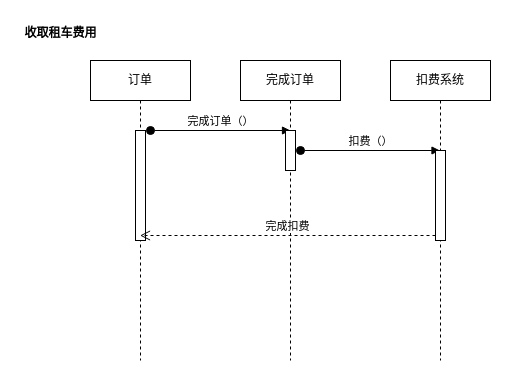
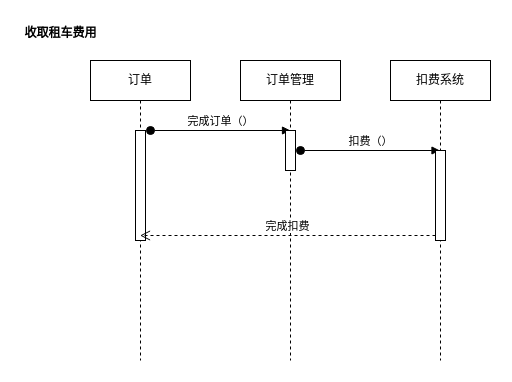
  <mxCell id="0" />
  <mxCell id="1" parent="0" />
  <mxCell id="2" value="订单" style="shape=umlLifeline;perimeter=lifelinePerimeter;whiteSpace=wrap;html=1;container=1;dropTarget=0;collapsible=0;recursiveResize=0;outlineConnect=0;portConstraint=eastwest;newEdgeStyle={&quot;curved&quot;:0,&quot;rounded&quot;:0};" vertex="1" parent="1"><mxGeometry x="90" y="60" width="100" height="300" as="geometry" /></mxCell>
  <mxCell id="3" value="" style="html=1;points=[[0,0,0,0,5],[0,1,0,0,-5],[1,0,0,0,5],[1,1,0,0,-5]];perimeter=orthogonalPerimeter;outlineConnect=0;targetShapes=umlLifeline;portConstraint=eastwest;newEdgeStyle={&quot;curved&quot;:0,&quot;rounded&quot;:0};" vertex="1" parent="2"><mxGeometry x="45" y="70" width="10" height="110" as="geometry" /></mxCell>
  <mxCell id="4" value="收取租车费用" style="text;align=center;fontStyle=1;verticalAlign=middle;spacingLeft=3;spacingRight=3;strokeColor=none;rotatable=0;points=[[0,0.5],[1,0.5]];portConstraint=eastwest;html=1;" vertex="1" parent="1"><mxGeometry x="20" y="20" width="80" height="26" as="geometry" /></mxCell>
  <mxCell id="5" value="完成订单（）" style="html=1;verticalAlign=bottom;startArrow=oval;startFill=1;endArrow=block;startSize=8;curved=0;rounded=0;" edge="1" parent="1"><mxGeometry width="60" relative="1" as="geometry"><mxPoint x="150" y="130" as="sourcePoint" /><mxPoint x="290" y="130" as="targetPoint" /></mxGeometry></mxCell>
- <mxCell id="6" value="完成订单" style="shape=umlLifeline;perimeter=lifelinePerimeter;whiteSpace=wrap;html=1;container=1;dropTarget=0;collapsible=0;recursiveResize=0;outlineConnect=0;portConstraint=eastwest;newEdgeStyle={&quot;curved&quot;:0,&quot;rounded&quot;:0};" vertex="1" parent="1"><mxGeometry x="240" y="60" width="100" height="300" as="geometry" /></mxCell>
+ <mxCell id="6" value="订单管理" style="shape=umlLifeline;perimeter=lifelinePerimeter;whiteSpace=wrap;html=1;container=1;dropTarget=0;collapsible=0;recursiveResize=0;outlineConnect=0;portConstraint=eastwest;newEdgeStyle={&quot;curved&quot;:0,&quot;rounded&quot;:0};" vertex="1" parent="1"><mxGeometry x="240" y="60" width="100" height="300" as="geometry" /></mxCell>
  <mxCell id="7" value="" style="html=1;points=[[0,0,0,0,5],[0,1,0,0,-5],[1,0,0,0,5],[1,1,0,0,-5]];perimeter=orthogonalPerimeter;outlineConnect=0;targetShapes=umlLifeline;portConstraint=eastwest;newEdgeStyle={&quot;curved&quot;:0,&quot;rounded&quot;:0};" vertex="1" parent="6"><mxGeometry x="45" y="70" width="10" height="40" as="geometry" /></mxCell>
  <mxCell id="8" value="扣费（）" style="html=1;verticalAlign=bottom;startArrow=oval;startFill=1;endArrow=block;startSize=8;curved=0;rounded=0;" edge="1" parent="1" target="9"><mxGeometry width="60" relative="1" as="geometry"><mxPoint x="300" y="150" as="sourcePoint" /><mxPoint x="360" y="150" as="targetPoint" /></mxGeometry></mxCell>
  <mxCell id="9" value="扣费系统" style="shape=umlLifeline;perimeter=lifelinePerimeter;whiteSpace=wrap;html=1;container=1;dropTarget=0;collapsible=0;recursiveResize=0;outlineConnect=0;portConstraint=eastwest;newEdgeStyle={&quot;curved&quot;:0,&quot;rounded&quot;:0};" vertex="1" parent="1"><mxGeometry x="390" y="60" width="100" height="300" as="geometry" /></mxCell>
  <mxCell id="10" value="" style="html=1;points=[[0,0,0,0,5],[0,1,0,0,-5],[1,0,0,0,5],[1,1,0,0,-5]];perimeter=orthogonalPerimeter;outlineConnect=0;targetShapes=umlLifeline;portConstraint=eastwest;newEdgeStyle={&quot;curved&quot;:0,&quot;rounded&quot;:0};" vertex="1" parent="9"><mxGeometry x="45" y="90" width="10" height="90" as="geometry" /></mxCell>
  <mxCell id="11" value="完成扣费" style="html=1;verticalAlign=bottom;endArrow=open;dashed=1;endSize=8;curved=0;rounded=0;exitX=0;exitY=1;exitDx=0;exitDy=-5;exitPerimeter=0;" edge="1" parent="1" source="10" target="2"><mxGeometry relative="1" as="geometry"><mxPoint x="430" y="230" as="sourcePoint" /><mxPoint x="350" y="230" as="targetPoint" /></mxGeometry></mxCell>
